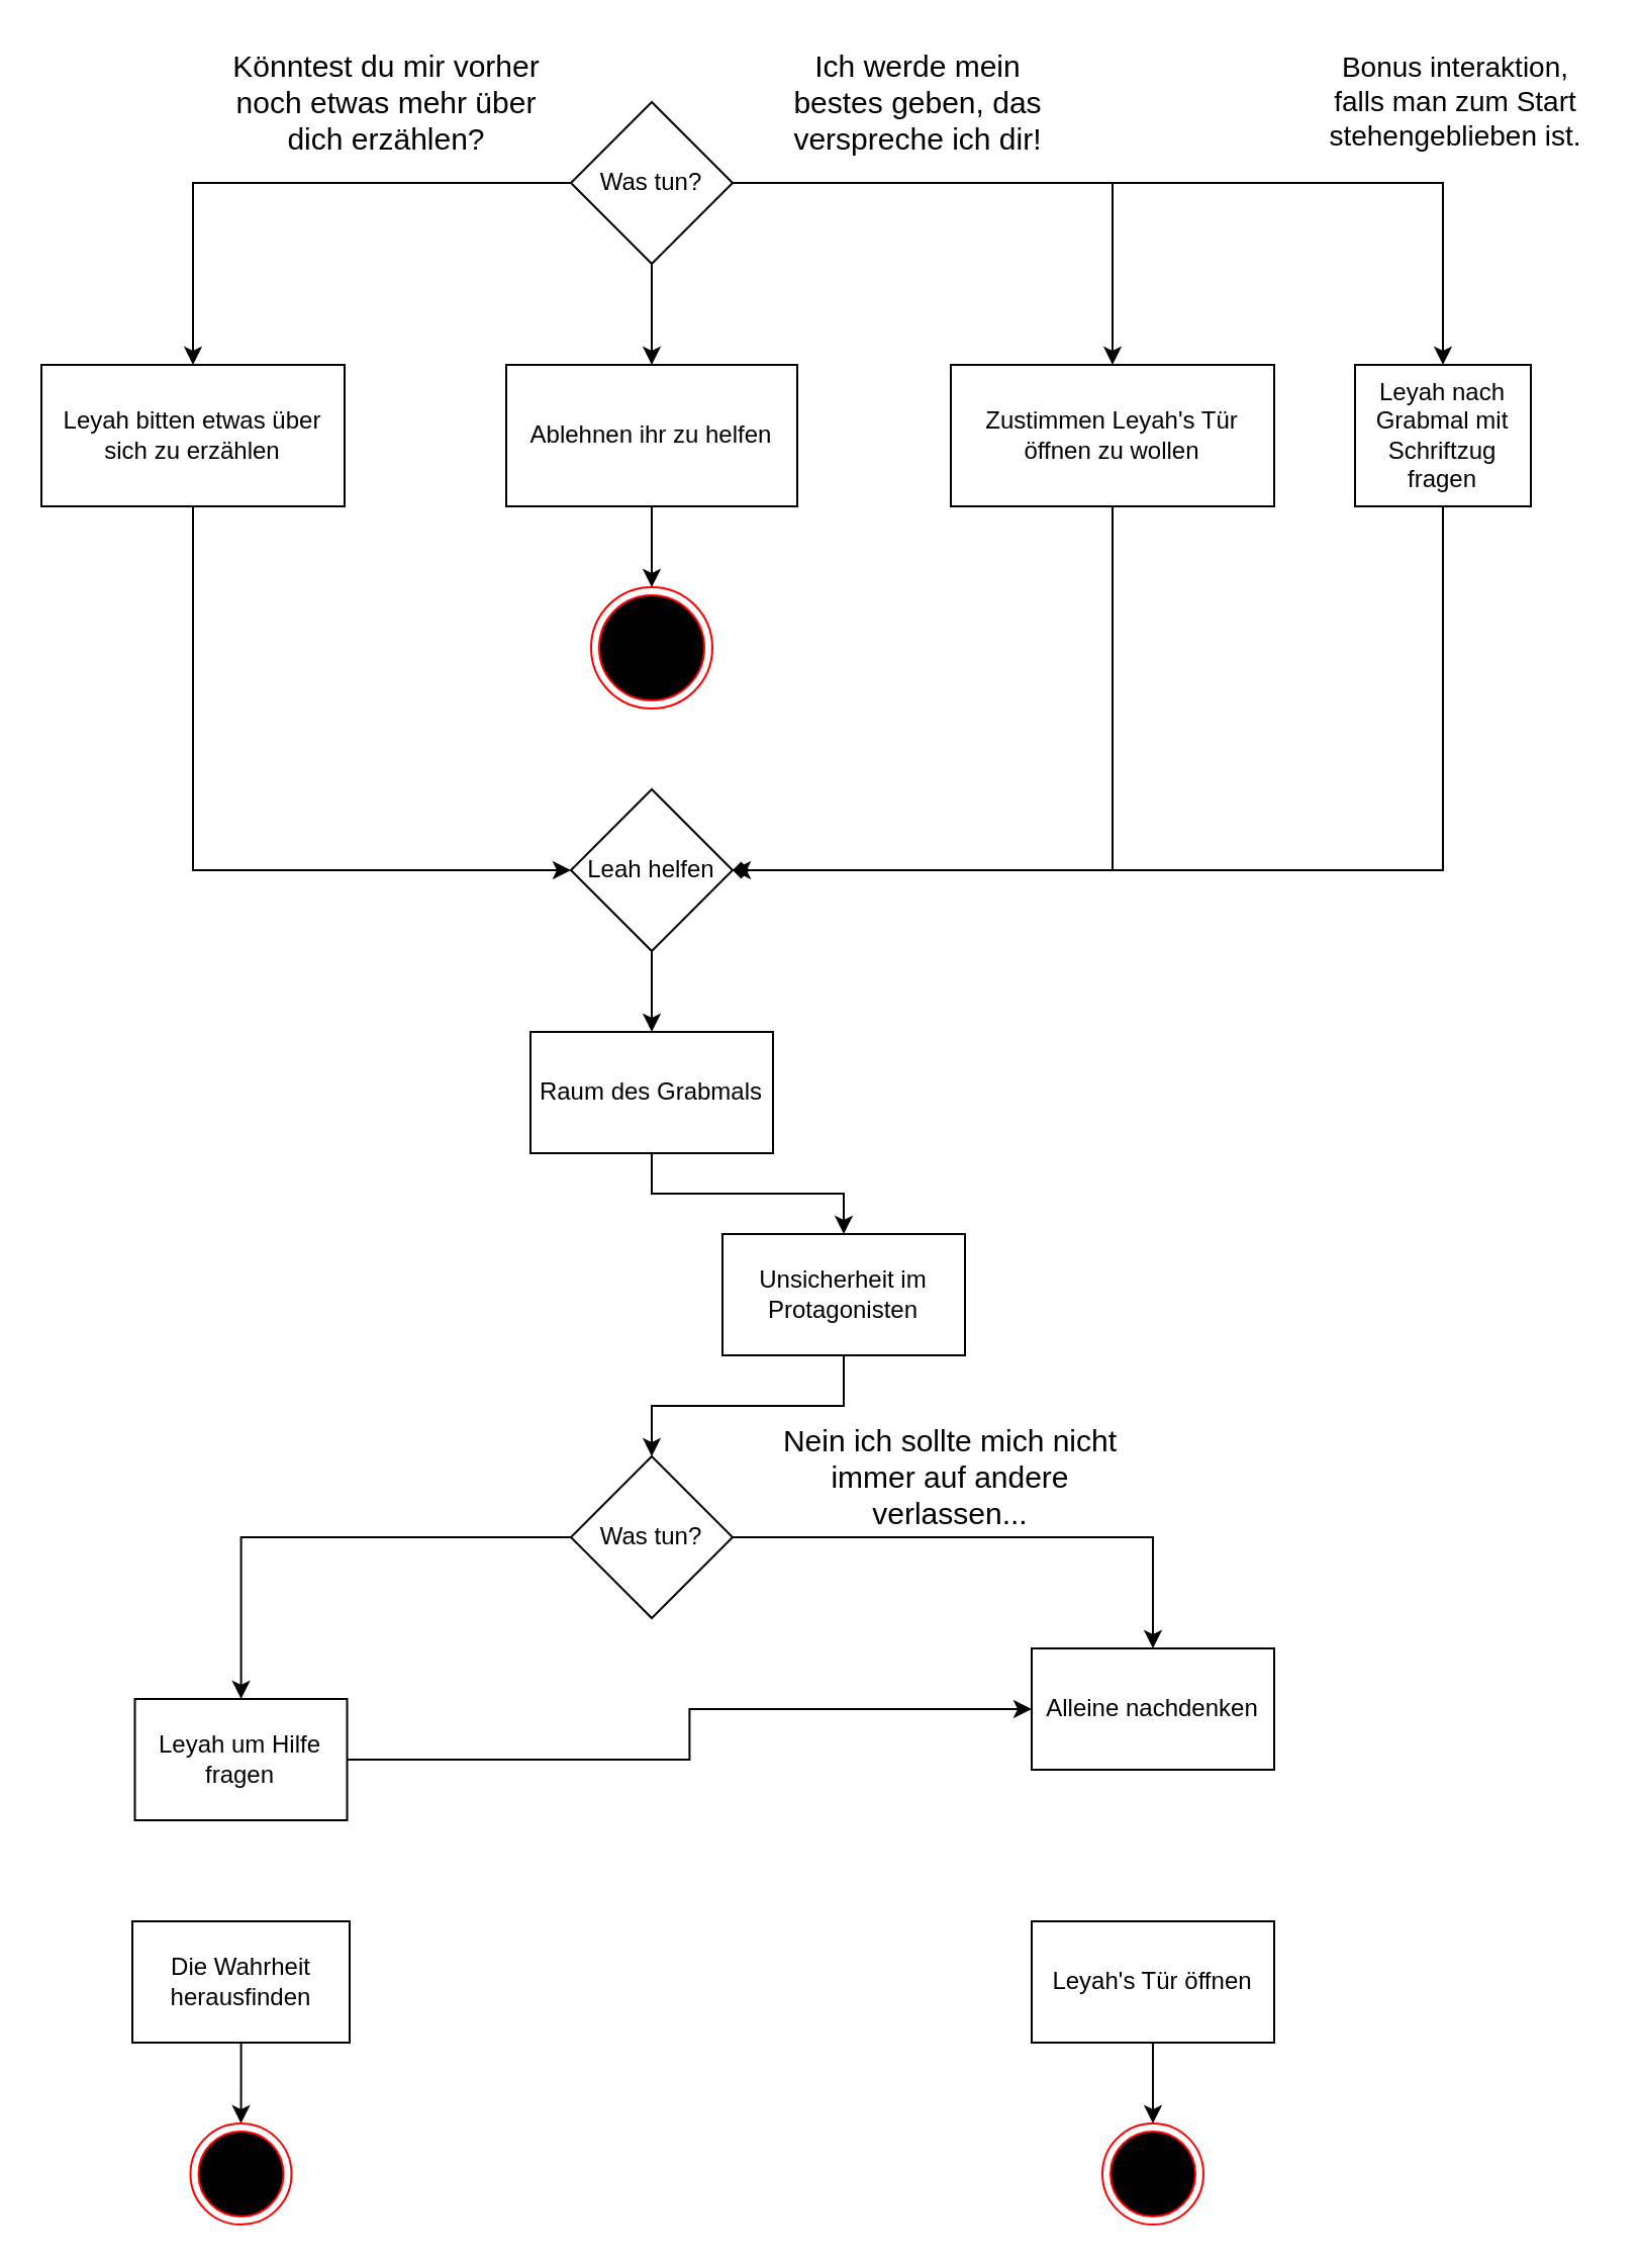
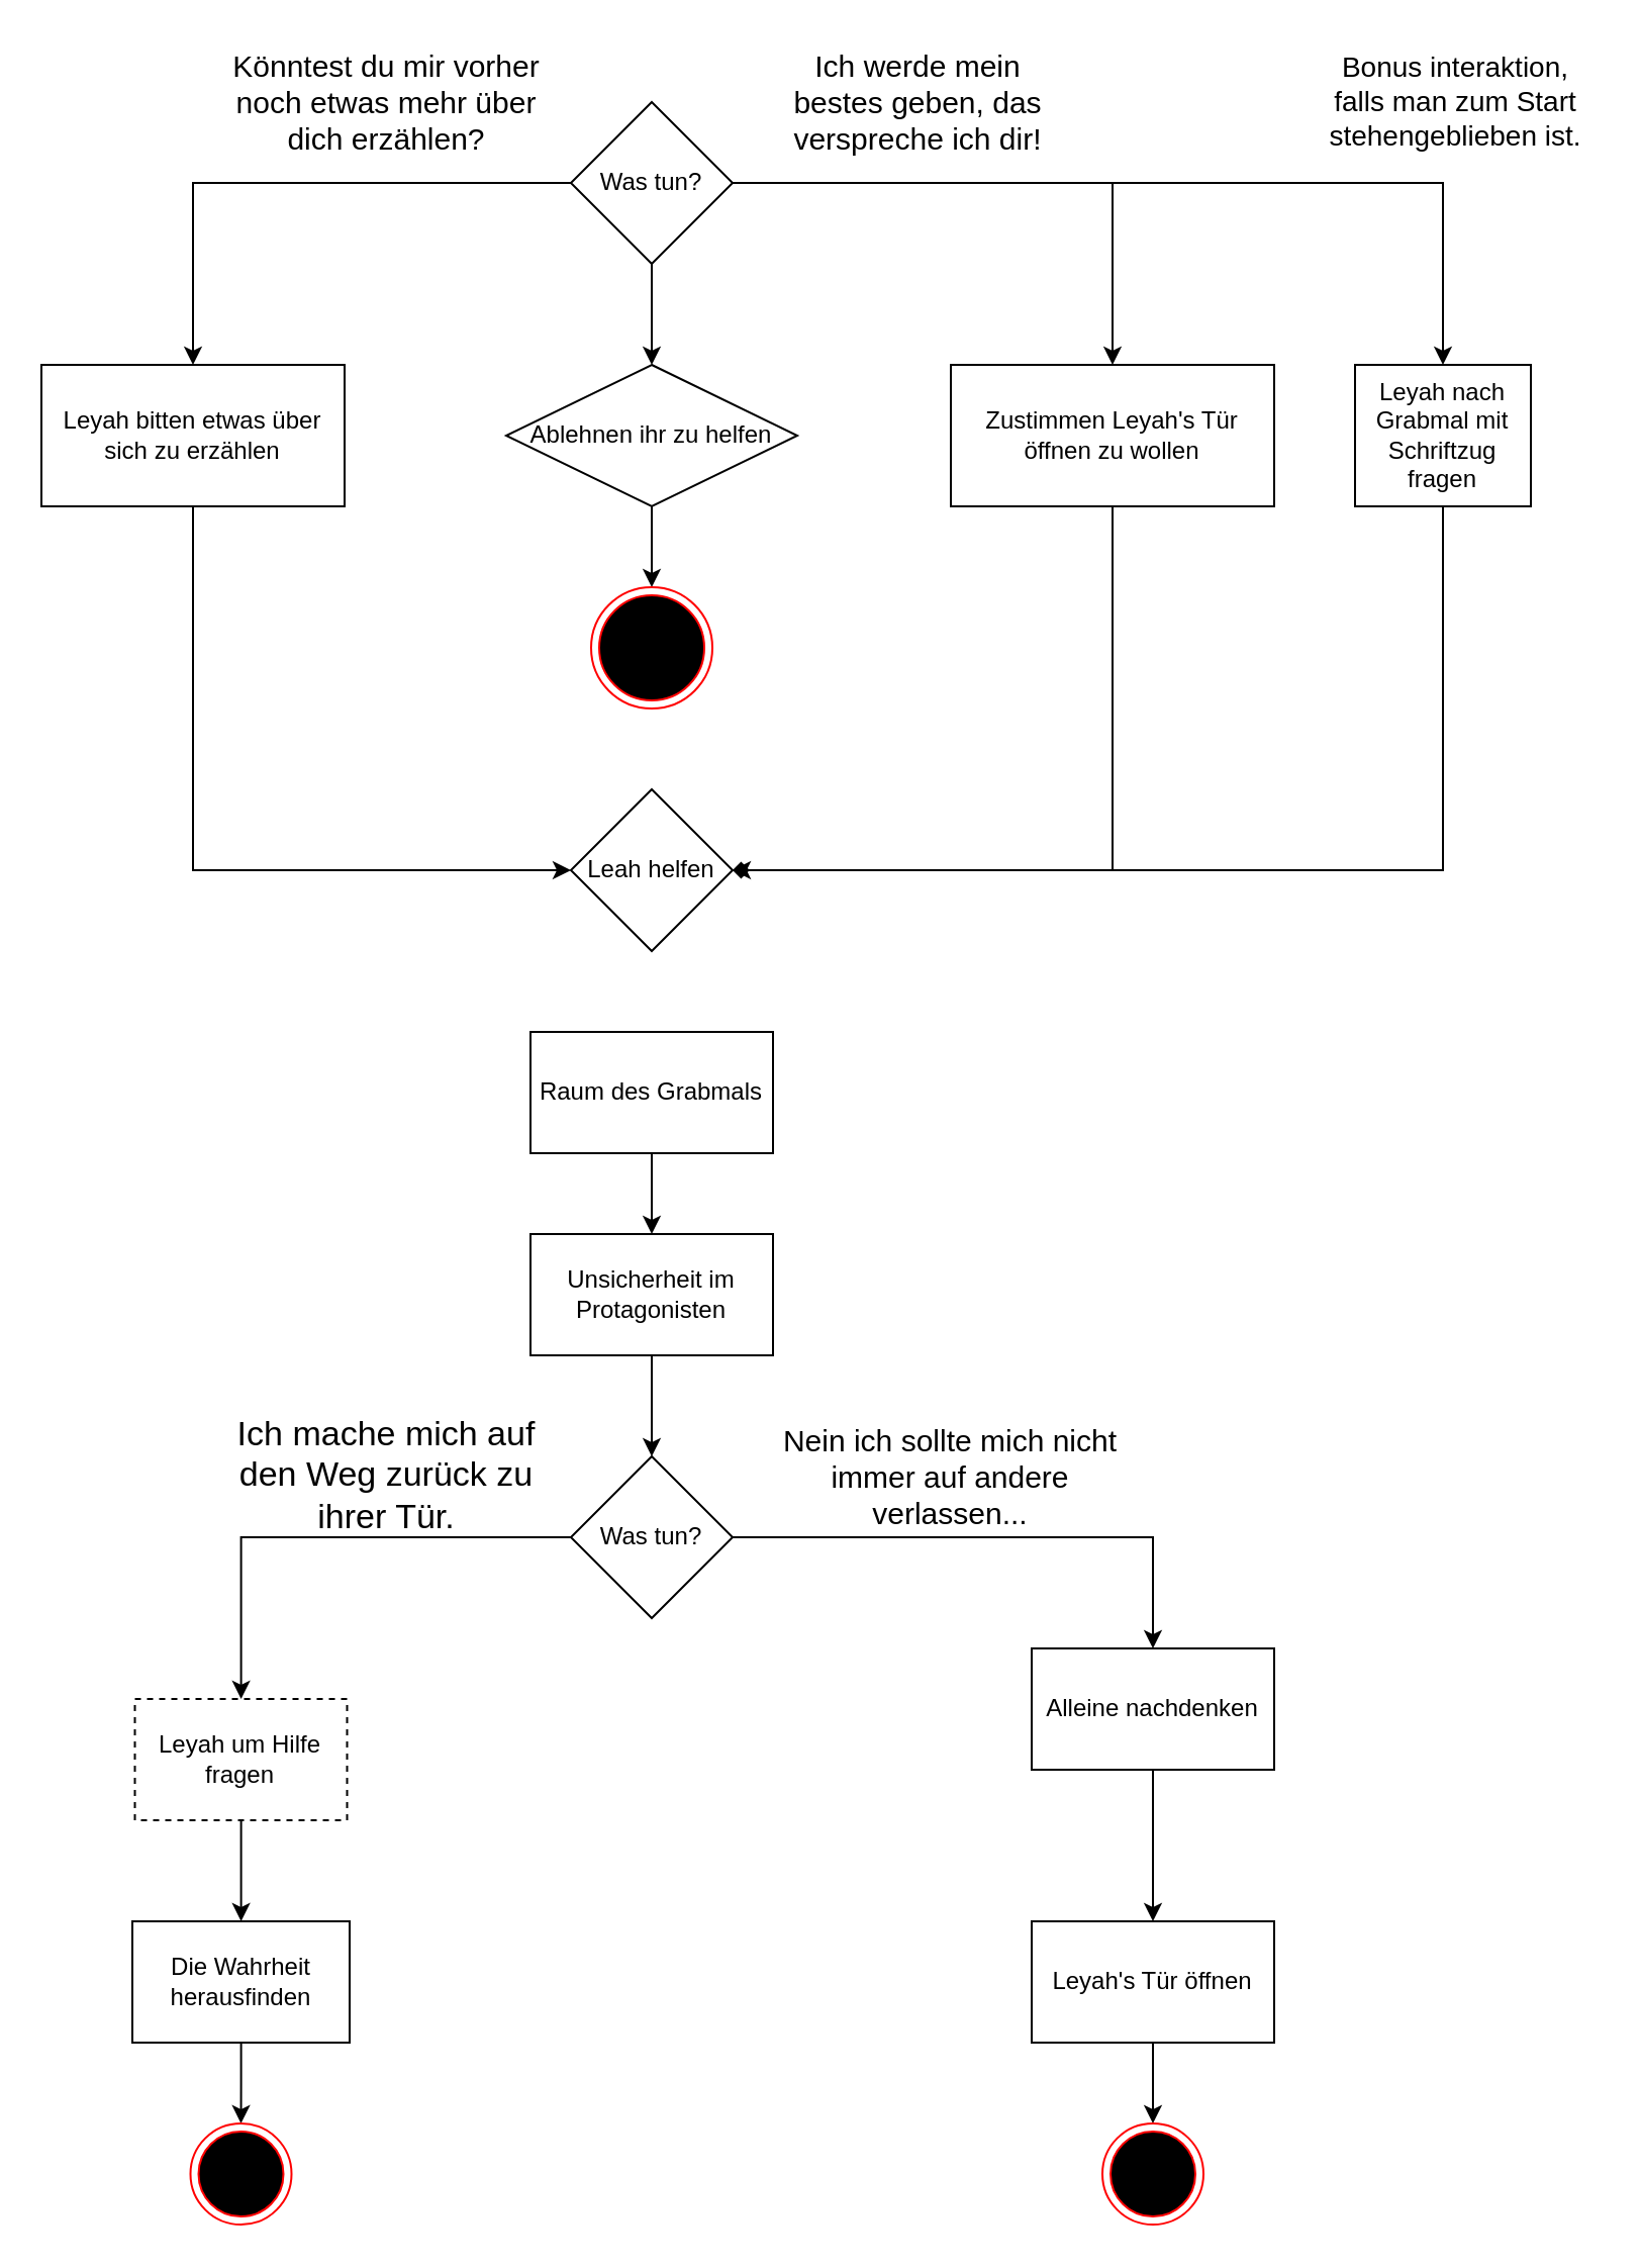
  <mxCell id="0" />
  <mxCell id="1" parent="0" />
  <mxCell id="2" value="" style="edgeStyle=orthogonalEdgeStyle;rounded=0;orthogonalLoop=1;jettySize=auto;html=1;" edge="1" parent="1" source="6" target="8"><mxGeometry relative="1" as="geometry" /></mxCell>
  <mxCell id="3" value="" style="edgeStyle=orthogonalEdgeStyle;rounded=0;orthogonalLoop=1;jettySize=auto;html=1;" edge="1" parent="1" source="6" target="12"><mxGeometry relative="1" as="geometry" /></mxCell>
  <mxCell id="4" value="" style="edgeStyle=orthogonalEdgeStyle;rounded=0;orthogonalLoop=1;jettySize=auto;html=1;" edge="1" parent="1" source="6" target="14"><mxGeometry relative="1" as="geometry" /></mxCell>
  <mxCell id="5" style="edgeStyle=orthogonalEdgeStyle;rounded=0;orthogonalLoop=1;jettySize=auto;html=1;entryX=0.5;entryY=0;entryDx=0;entryDy=0;fontSize=8;fontColor=#000000;" edge="1" parent="1" source="6" target="21"><mxGeometry relative="1" as="geometry" /></mxCell>
  <mxCell id="6" value="Was tun?" style="rhombus;whiteSpace=wrap;html=1;" vertex="1" parent="1"><mxGeometry x="282" y="50" width="80" height="80" as="geometry" /></mxCell>
  <mxCell id="7" value="" style="edgeStyle=orthogonalEdgeStyle;rounded=0;orthogonalLoop=1;jettySize=auto;html=1;entryX=0.5;entryY=0;entryDx=0;entryDy=0;" edge="1" parent="1" source="8" target="17"><mxGeometry relative="1" as="geometry"><mxPoint x="340" y="270" as="targetPoint" /></mxGeometry></mxCell>
- <mxCell id="8" value="Ablehnen ihr zu helfen" style="whiteSpace=wrap;html=1;" vertex="1" parent="1"><mxGeometry x="250" y="180" width="144" height="70" as="geometry" /></mxCell>
- <mxCell id="9" value="" style="edgeStyle=orthogonalEdgeStyle;rounded=0;orthogonalLoop=1;jettySize=auto;html=1;fontSize=31;fontColor=#FF6666;" edge="1" parent="1" source="10" target="16"><mxGeometry relative="1" as="geometry" /></mxCell>
+ <mxCell id="8" value="Ablehnen ihr zu helfen" style="rhombus;whiteSpace=wrap;html=1;" vertex="1" parent="1"><mxGeometry x="250" y="180" width="144" height="70" as="geometry" /></mxCell>
  <mxCell id="10" value="Leah helfen" style="rhombus;whiteSpace=wrap;html=1;" vertex="1" parent="1"><mxGeometry x="282" y="390" width="80" height="80" as="geometry" /></mxCell>
  <mxCell id="11" style="edgeStyle=orthogonalEdgeStyle;rounded=0;orthogonalLoop=1;jettySize=auto;html=1;entryX=1;entryY=0.5;entryDx=0;entryDy=0;fontSize=8;fontColor=#000000;" edge="1" parent="1" source="12" target="10"><mxGeometry relative="1" as="geometry"><Array as="points"><mxPoint x="550" y="430" /></Array></mxGeometry></mxCell>
  <mxCell id="12" value="Zustimmen Leyah's Tür öffnen zu wollen" style="whiteSpace=wrap;html=1;" vertex="1" parent="1"><mxGeometry x="470" y="180" width="160" height="70" as="geometry" /></mxCell>
  <mxCell id="13" style="edgeStyle=orthogonalEdgeStyle;rounded=0;orthogonalLoop=1;jettySize=auto;html=1;entryX=0;entryY=0.5;entryDx=0;entryDy=0;fontSize=8;fontColor=#000000;" edge="1" parent="1" source="14" target="10"><mxGeometry relative="1" as="geometry"><Array as="points"><mxPoint x="95" y="430" /></Array></mxGeometry></mxCell>
  <mxCell id="14" value="Leyah bitten etwas über sich zu erzählen" style="whiteSpace=wrap;html=1;" vertex="1" parent="1"><mxGeometry x="20" y="180" width="150" height="70" as="geometry" /></mxCell>
  <mxCell id="15" value="" style="edgeStyle=orthogonalEdgeStyle;rounded=0;orthogonalLoop=1;jettySize=auto;html=1;fontSize=7;fontColor=#000000;" edge="1" parent="1" source="16" target="24"><mxGeometry relative="1" as="geometry" /></mxCell>
  <mxCell id="16" value="Raum des Grabmals" style="whiteSpace=wrap;html=1;" vertex="1" parent="1"><mxGeometry x="262" y="510" width="120" height="60" as="geometry" /></mxCell>
  <mxCell id="17" value="" style="ellipse;html=1;shape=endState;fillColor=#000000;strokeColor=#ff0000;fontSize=31;fontColor=#FF6666;" vertex="1" parent="1"><mxGeometry x="292" y="290" width="60" height="60" as="geometry" /></mxCell>
  <mxCell id="18" value="&lt;font style=&quot;font-size: 15px&quot;&gt;Könntest du mir vorher noch etwas mehr über dich erzählen?&lt;/font&gt;" style="text;html=1;strokeColor=none;fillColor=none;align=center;verticalAlign=middle;whiteSpace=wrap;rounded=0;fontSize=8;" vertex="1" parent="1"><mxGeometry x="111" y="20" width="160" height="60" as="geometry" /></mxCell>
  <mxCell id="19" value="&lt;font style=&quot;font-size: 15px;&quot;&gt;Ich werde mein bestes geben, das verspreche ich dir!&lt;/font&gt;" style="text;html=1;strokeColor=none;fillColor=none;align=center;verticalAlign=middle;whiteSpace=wrap;rounded=0;fontSize=15;" vertex="1" parent="1"><mxGeometry x="384" y="20" width="140" height="60" as="geometry" /></mxCell>
  <mxCell id="20" style="edgeStyle=orthogonalEdgeStyle;rounded=0;orthogonalLoop=1;jettySize=auto;html=1;entryX=1;entryY=0.5;entryDx=0;entryDy=0;fontSize=7;fontColor=#000000;endArrow=diamond;" edge="1" parent="1" source="21" target="10"><mxGeometry relative="1" as="geometry"><Array as="points"><mxPoint x="714" y="430" /></Array></mxGeometry></mxCell>
  <mxCell id="21" value="Leyah nach Grabmal mit Schriftzug fragen" style="whiteSpace=wrap;html=1;" vertex="1" parent="1"><mxGeometry x="670" y="180" width="87" height="70" as="geometry" /></mxCell>
  <mxCell id="22" value="&lt;font style=&quot;font-size: 14px&quot;&gt;Bonus interaktion, falls man zum Start stehengeblieben ist.&lt;/font&gt;" style="text;html=1;strokeColor=none;fillColor=none;align=center;verticalAlign=middle;whiteSpace=wrap;rounded=0;fontSize=8;" vertex="1" parent="1"><mxGeometry x="650" y="20" width="140" height="60" as="geometry" /></mxCell>
  <mxCell id="23" style="edgeStyle=orthogonalEdgeStyle;rounded=0;orthogonalLoop=1;jettySize=auto;html=1;entryX=0.5;entryY=0;entryDx=0;entryDy=0;fontSize=15;fontColor=#000000;" edge="1" parent="1" source="24" target="27"><mxGeometry relative="1" as="geometry" /></mxCell>
- <mxCell id="24" value="Unsicherheit im Protagonisten" style="whiteSpace=wrap;html=1;" vertex="1" parent="1"><mxGeometry x="357" y="610" width="120" height="60" as="geometry" /></mxCell>
+ <mxCell id="24" value="Unsicherheit im Protagonisten" style="whiteSpace=wrap;html=1;" vertex="1" parent="1"><mxGeometry x="262" y="610" width="120" height="60" as="geometry" /></mxCell>
  <mxCell id="25" value="" style="edgeStyle=orthogonalEdgeStyle;rounded=0;orthogonalLoop=1;jettySize=auto;html=1;fontSize=7;fontColor=#000000;" edge="1" parent="1" source="27" target="29"><mxGeometry relative="1" as="geometry" /></mxCell>
  <mxCell id="26" value="" style="edgeStyle=orthogonalEdgeStyle;rounded=0;orthogonalLoop=1;jettySize=auto;html=1;fontSize=7;fontColor=#000000;" edge="1" parent="1" source="27" target="31"><mxGeometry relative="1" as="geometry" /></mxCell>
  <mxCell id="27" value="Was tun?" style="rhombus;whiteSpace=wrap;html=1;" vertex="1" parent="1"><mxGeometry x="282" y="720" width="80" height="80" as="geometry" /></mxCell>
- <mxCell id="28" value="" style="edgeStyle=orthogonalEdgeStyle;rounded=0;orthogonalLoop=1;jettySize=auto;html=1;fontSize=15;fontColor=#000000;" edge="1" parent="1" source="29" target="31"><mxGeometry relative="1" as="geometry" /></mxCell>
- <mxCell id="29" value="Leyah um Hilfe fragen" style="whiteSpace=wrap;html=1;" vertex="1" parent="1"><mxGeometry x="66.25" y="840" width="105" height="60" as="geometry" /></mxCell>
+ <mxCell id="28" value="" style="edgeStyle=orthogonalEdgeStyle;rounded=0;orthogonalLoop=1;jettySize=auto;html=1;fontSize=15;fontColor=#000000;" edge="1" parent="1" source="29" target="35"><mxGeometry relative="1" as="geometry" /></mxCell>
+ <mxCell id="29" value="Leyah um Hilfe fragen" style="whiteSpace=wrap;html=1;dashed=1;" vertex="1" parent="1"><mxGeometry x="66.25" y="840" width="105" height="60" as="geometry" /></mxCell>
+ <mxCell id="30" value="" style="edgeStyle=orthogonalEdgeStyle;rounded=0;orthogonalLoop=1;jettySize=auto;html=1;fontSize=15;fontColor=#000000;" edge="1" parent="1" source="31" target="38"><mxGeometry relative="1" as="geometry" /></mxCell>
  <mxCell id="31" value="Alleine nachdenken" style="whiteSpace=wrap;html=1;" vertex="1" parent="1"><mxGeometry x="510" y="815" width="120" height="60" as="geometry" /></mxCell>
  <mxCell id="32" value="&lt;font style=&quot;font-size: 15px&quot;&gt;Nein ich sollte mich nicht immer auf andere verlassen...&lt;/font&gt;" style="text;html=1;strokeColor=none;fillColor=none;align=center;verticalAlign=middle;whiteSpace=wrap;rounded=0;fontSize=8;" vertex="1" parent="1"><mxGeometry x="370" y="700" width="200" height="60" as="geometry" /></mxCell>
+ <mxCell id="33" value="&lt;font style=&quot;font-size: 17px&quot;&gt;Ich mache mich auf den Weg zurück zu ihrer Tür.&lt;/font&gt;" style="text;html=1;strokeColor=none;fillColor=none;align=center;verticalAlign=middle;whiteSpace=wrap;rounded=0;fontSize=8;" vertex="1" parent="1"><mxGeometry x="100" y="700" width="182" height="60" as="geometry" /></mxCell>
  <mxCell id="34" style="edgeStyle=orthogonalEdgeStyle;rounded=0;orthogonalLoop=1;jettySize=auto;html=1;entryX=0.5;entryY=0;entryDx=0;entryDy=0;fontSize=15;fontColor=#000000;" edge="1" parent="1" source="35" target="36"><mxGeometry relative="1" as="geometry" /></mxCell>
  <mxCell id="35" value="Die Wahrheit herausfinden" style="whiteSpace=wrap;html=1;" vertex="1" parent="1"><mxGeometry x="65" y="950" width="107.5" height="60" as="geometry" /></mxCell>
  <mxCell id="36" value="" style="ellipse;html=1;shape=endState;fillColor=#000000;strokeColor=#ff0000;fontSize=15;fontColor=#000000;" vertex="1" parent="1"><mxGeometry x="93.75" y="1050" width="50" height="50" as="geometry" /></mxCell>
  <mxCell id="37" style="edgeStyle=orthogonalEdgeStyle;rounded=0;orthogonalLoop=1;jettySize=auto;html=1;entryX=0.5;entryY=0;entryDx=0;entryDy=0;fontSize=15;fontColor=#000000;" edge="1" parent="1" source="38" target="39"><mxGeometry relative="1" as="geometry" /></mxCell>
  <mxCell id="38" value="Leyah's Tür öffnen" style="whiteSpace=wrap;html=1;" vertex="1" parent="1"><mxGeometry x="510" y="950" width="120" height="60" as="geometry" /></mxCell>
  <mxCell id="39" value="" style="ellipse;html=1;shape=endState;fillColor=#000000;strokeColor=#ff0000;fontSize=15;fontColor=#000000;" vertex="1" parent="1"><mxGeometry x="545" y="1050" width="50" height="50" as="geometry" /></mxCell>
